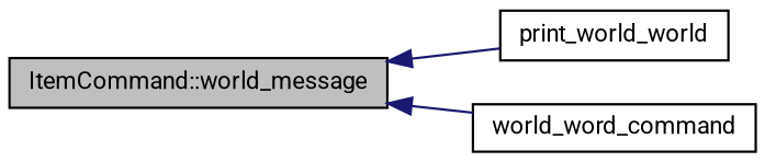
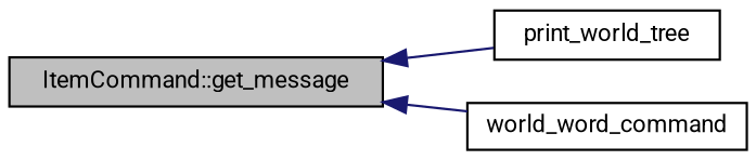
  digraph {
    fontname=Roboto
    rankdir=LR
    node [color=black fillcolor=white fontname=Roboto fontsize=10 shape=record style=filled]
    edge [color=midnightblue dir=back fontname=Roboto fontsize=10 labelfontname=Helvetica labelfontsize=10 style=solid]
-   n1 [fillcolor=grey75 fontcolor=black height=0.2 label="ItemCommand::world_message" width=0.4]
-   n2 [height=0.2 label=print_world_world width=0.4]
+   n1 [fillcolor=grey75 fontcolor=black height=0.2 label="ItemCommand::get_message" width=0.4]
+   n2 [height=0.2 label=print_world_tree width=0.4]
    n3 [height=0.2 label=world_word_command width=0.4]
    n1 -> n2
    n1 -> n3
  }
